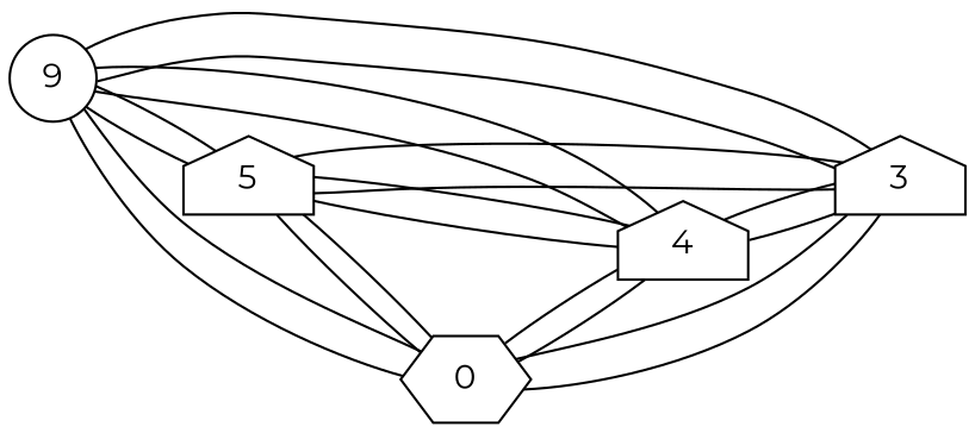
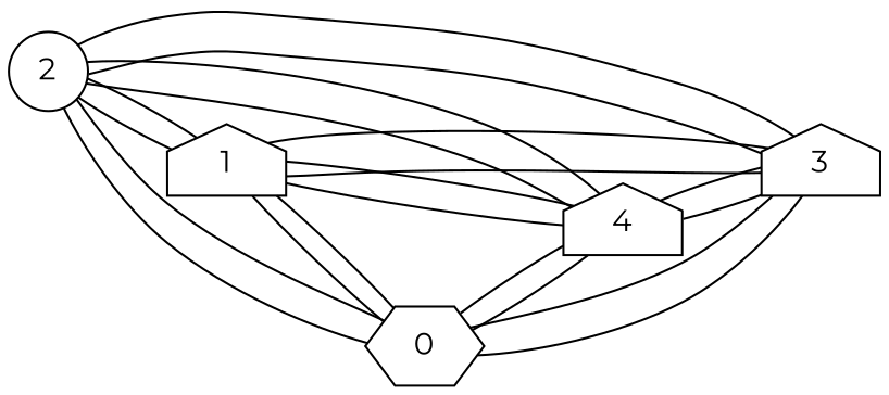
  graph {
    fontname=Montserrat
    rankdir=LR
    node [fontname=Montserrat shape=house]
    edge [fontname=Montserrat]
-   2 [shape=circle label=9]
-   1 [label=5]
+   2 [shape=circle]
+   1
    3
    4
    n5 [label=0 shape=hexagon]
    2 -- 1
    2 -- 3
    2 -- 4
    2 -- n5
    1 -- 2
    1 -- 3
    1 -- 4
    1 -- n5
    3 -- 2
    3 -- 1
    3 -- 4
    3 -- n5
    4 -- 2
    4 -- 1
    4 -- 3
    4 -- n5
    n5 -- 2
    n5 -- 1
    n5 -- 3
    n5 -- 4
  }
